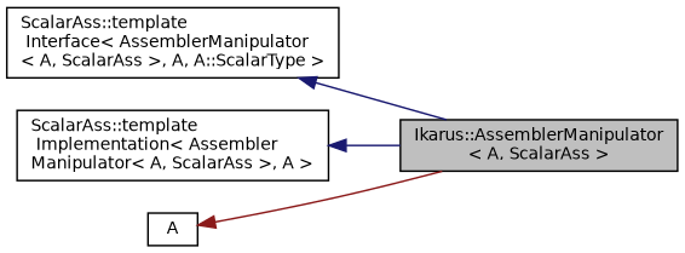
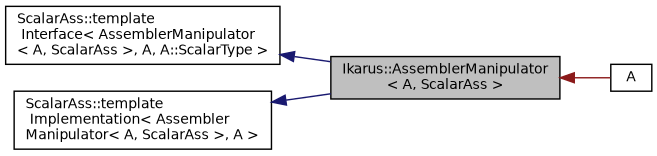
  digraph {
    rankdir=LR
    node [color=black fillcolor=white fontname=Helvetica fontsize=10 shape=record style=filled]
    edge [color=midnightblue dir=back fontname=Helvetica fontsize=10 labelfontname=Helvetica labelfontsize=10 style=solid]
    n1 [fillcolor=grey75 fontcolor=black height=0.2 label="Ikarus::AssemblerManipulator\l\< A, ScalarAss \>" width=0.4]
    n2 [height=0.2 label="ScalarAss::template\l Interface\< AssemblerManipulator\l\< A, ScalarAss \>, A, A::ScalarType \>" width=0.4]
    n3 [height=0.2 label="ScalarAss::template\l Implementation\< Assembler\lManipulator\< A, ScalarAss \>, A \>" width=0.4]
    n4 [height=0.2 label=A width=0.4]
    n2 -> n1
    n3 -> n1
-   n4 -> n1 [color=firebrick4]
+   n1 -> n4 [color=firebrick4]
  }
